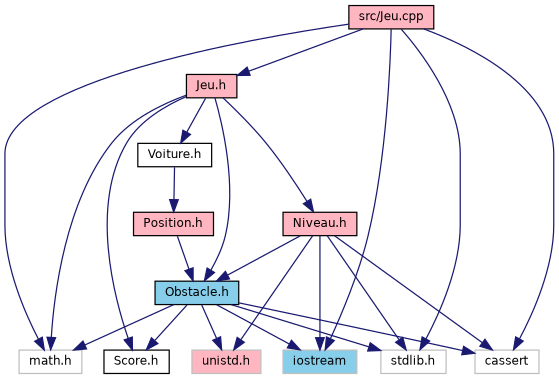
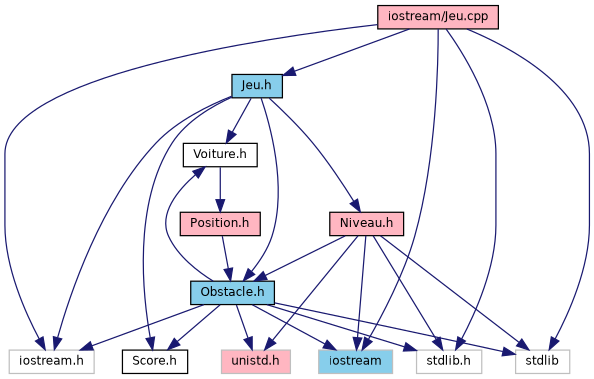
  digraph {
    node [color=black fillcolor=white fontname=Helvetica fontsize=10 shape=record style=filled]
    edge [color=midnightblue fontname=Helvetica fontsize=10 labelfontname=Helvetica labelfontsize=10 style=solid]
-   n1 [fillcolor=lightpink fontcolor=black height=0.2 label="src/Jeu.cpp" width=0.4]
-   n2 [fillcolor=lightpink height=0.2 label="Jeu.h" width=0.4]
+   n1 [fillcolor=lightpink fontcolor=black height=0.2 label="iostream/Jeu.cpp" width=0.4]
+   n2 [fillcolor=skyblue height=0.2 label="Jeu.h" width=0.4]
    n3 [color=grey75 fillcolor=skyblue height=0.2 label=iostream width=0.4]
-   n4 [color=grey75 height=0.2 label=cassert width=0.4]
+   n4 [color=grey75 height=0.2 label=stdlib width=0.4]
    n5 [color=grey75 height=0.2 label="stdlib.h" width=0.4]
-   n6 [color=grey75 height=0.2 label="math.h" width=0.4]
+   n6 [color=grey75 height=0.2 label="iostream.h" width=0.4]
    n7 [height=0.2 label="Voiture.h" width=0.4]
    n8 [height=0.2 label="Score.h" width=0.4]
    n9 [fillcolor=skyblue height=0.2 label="Obstacle.h" width=0.4]
    n10 [fillcolor=lightpink height=0.2 label="Niveau.h" width=0.4]
    n11 [fillcolor=lightpink height=0.2 label="Position.h" width=0.4]
    n12 [color=grey75 fillcolor=lightpink height=0.2 label="unistd.h" width=0.4]
    n1 -> n2
    n1 -> n3
    n1 -> n4
    n1 -> n5
    n1 -> n6
    n2 -> n6
    n2 -> n7
    n2 -> n8
    n2 -> n9
    n2 -> n10
    n7 -> n11
    n9 -> n3
    n9 -> n4
    n9 -> n5
    n9 -> n6
+   n9 -> n7
    n9 -> n8
    n9 -> n12
    n10 -> n3
    n10 -> n4
    n10 -> n5
    n10 -> n9
    n10 -> n12
    n11 -> n9
  }
